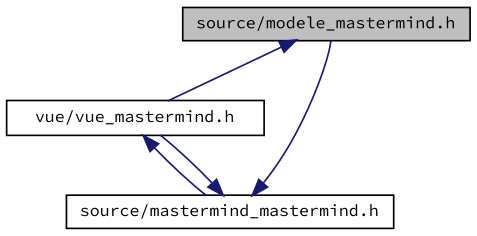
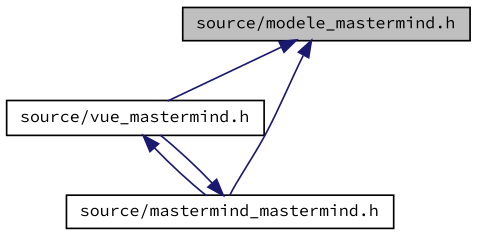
  digraph {
    fontname="Source Code Pro"
    node [color=black fillcolor=white fontname="Source Code Pro" fontsize=10 shape=record style=filled]
    edge [color=midnightblue dir=back fontname="Source Code Pro" fontsize=10 labelfontname=Helvetica labelfontsize=10 style=solid]
    n1 [fillcolor=grey75 fontcolor=black height=0.2 label="source/modele_mastermind.h" width=0.4]
-   n2 [height=0.2 label="vue/vue_mastermind.h" width=0.4]
+   n2 [height=0.2 label="source/vue_mastermind.h" width=0.4]
    n3 [height=0.2 label="source/mastermind_mastermind.h" width=0.4]
    n1 -> n2
-   n3 -> n1
+   n1 -> n3
    n2 -> n3
    n3 -> n2
  }
